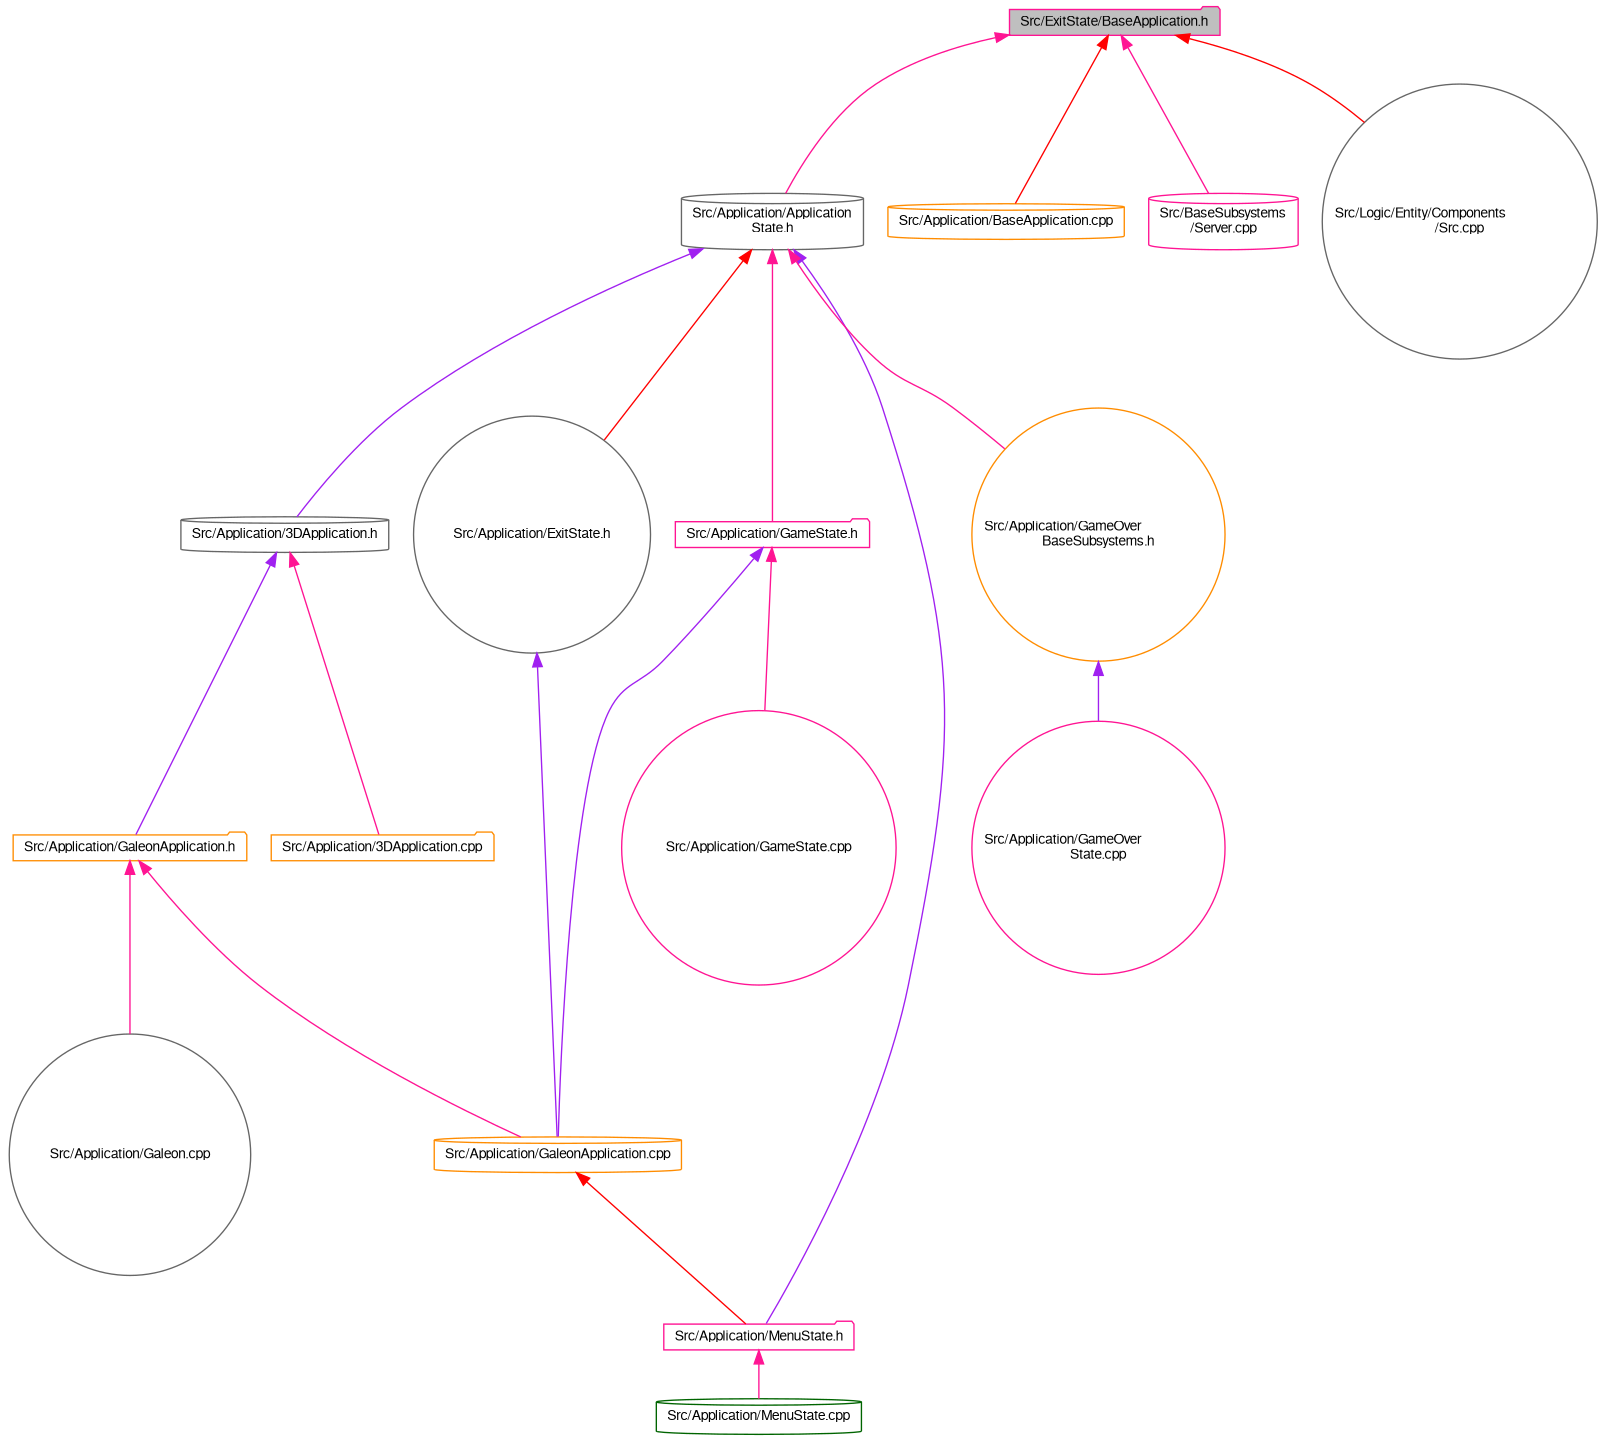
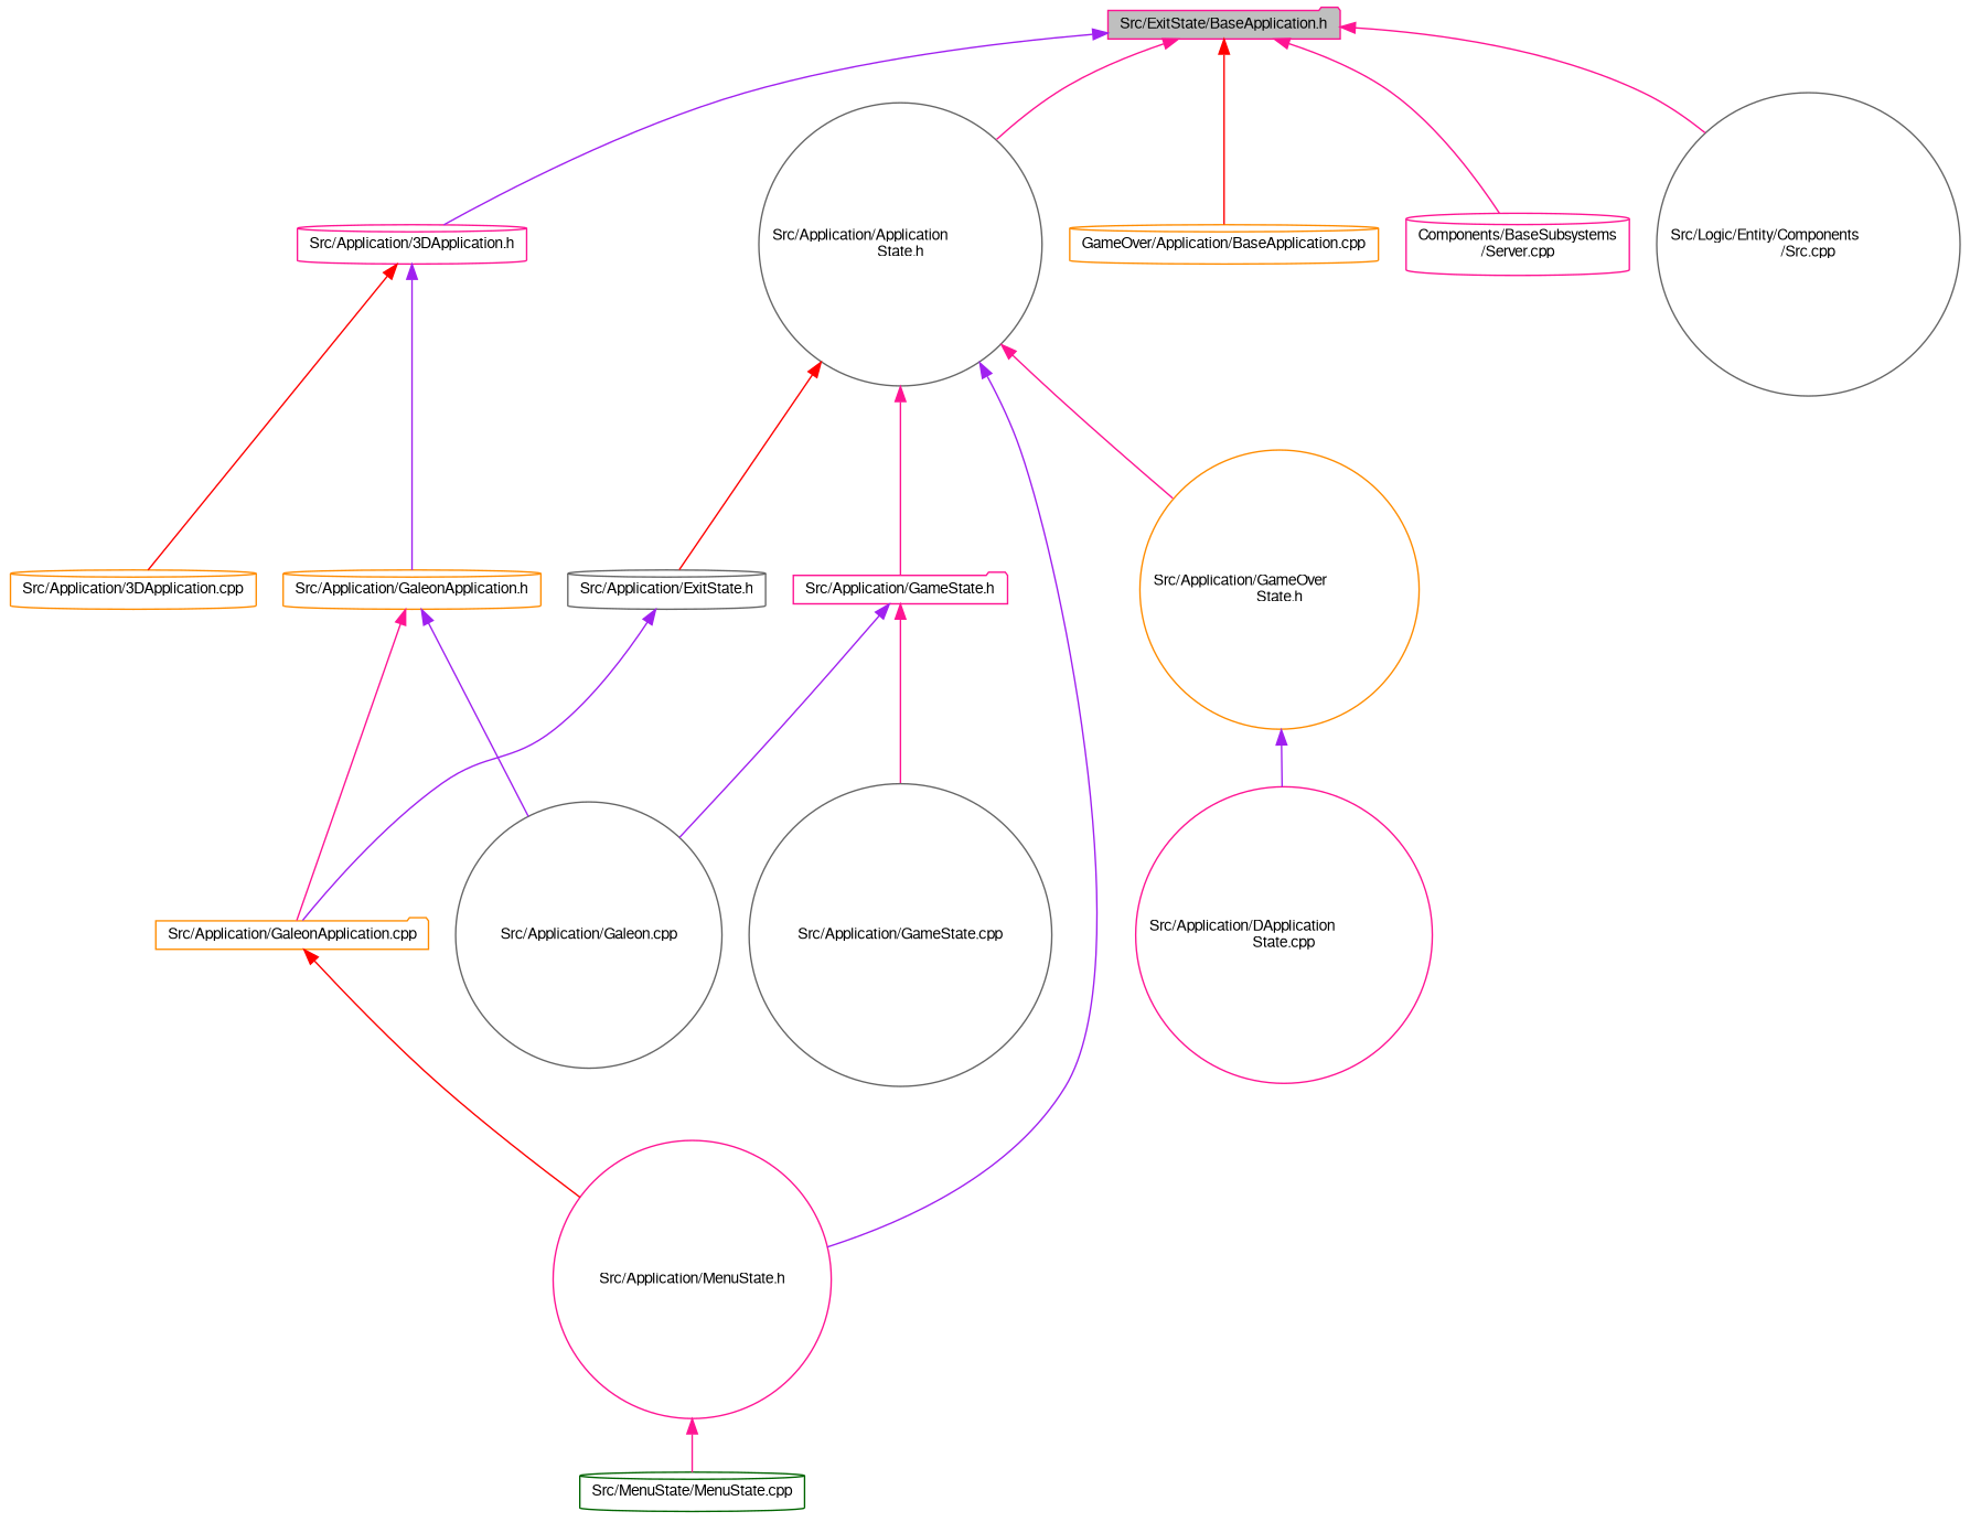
  digraph {
    node [color=gray40 fillcolor=white fontname=FreeSans fontsize=10 shape=cylinder style=filled]
    edge [color=deeppink dir=back fontname=FreeSans fontsize=10 labelfontname=FreeSans labelfontsize=10 style=solid]
    n1 [color=deeppink fillcolor=grey75 fontcolor=black height=0.2 label="Src/ExitState/BaseApplication.h" shape=folder width=0.4]
-   n2 [height=0.2 label="Src/Application/3DApplication.h" width=0.4]
-   n3 [height=0.2 label="Src/Application/Application\lState.h" width=0.4]
-   n4 [color=darkorange height=0.2 label="Src/Application/BaseApplication.cpp" width=0.4]
-   n5 [color=deeppink height=0.2 label="Src/BaseSubsystems\l/Server.cpp" width=0.4]
+   n2 [color=deeppink height=0.2 label="Src/Application/3DApplication.h" width=0.4]
+   n3 [height=0.2 label="Src/Application/Application\lState.h" shape=circle width=0.4]
+   n4 [color=darkorange height=0.2 label="GameOver/Application/BaseApplication.cpp" width=0.4]
+   n5 [color=deeppink height=0.2 label="Components/BaseSubsystems\l/Server.cpp" width=0.4]
    n6 [height=0.2 label="Src/Logic/Entity/Components\l/Src.cpp" shape=circle width=0.4]
-   n7 [color=darkorange height=0.2 label="Src/Application/3DApplication.cpp" shape=folder width=0.4]
-   n8 [color=darkorange height=0.2 label="Src/Application/GaleonApplication.h" shape=folder width=0.4]
-   n9 [height=0.2 label="Src/Application/ExitState.h" shape=circle width=0.4]
-   n10 [color=deeppink height=0.2 label="Src/Application/MenuState.h" shape=folder width=0.4]
+   n7 [color=darkorange height=0.2 label="Src/Application/3DApplication.cpp" width=0.4]
+   n8 [color=darkorange height=0.2 label="Src/Application/GaleonApplication.h" width=0.4]
+   n9 [height=0.2 label="Src/Application/ExitState.h" width=0.4]
+   n10 [color=deeppink height=0.2 label="Src/Application/MenuState.h" shape=circle width=0.4]
    n11 [color=deeppink height=0.2 label="Src/Application/GameState.h" shape=folder width=0.4]
-   n12 [color=darkorange height=0.2 label="Src/Application/GameOver\lBaseSubsystems.h" shape=circle width=0.4]
+   n12 [color=darkorange height=0.2 label="Src/Application/GameOver\lState.h" shape=circle width=0.4]
    n13 [height=0.2 label="Src/Application/Galeon.cpp" shape=circle width=0.4]
-   n14 [color=darkorange height=0.2 label="Src/Application/GaleonApplication.cpp" width=0.4]
-   n15 [color=darkgreen height=0.2 label="Src/Application/MenuState.cpp" width=0.4]
-   n16 [color=deeppink height=0.2 label="Src/Application/GameState.cpp" shape=circle width=0.4]
-   n17 [color=deeppink height=0.2 label="Src/Application/GameOver\lState.cpp" shape=circle width=0.4]
-   n3 -> n2 [color=purple]
+   n14 [color=darkorange height=0.2 label="Src/Application/GaleonApplication.cpp" shape=folder width=0.4]
+   n15 [color=darkgreen height=0.2 label="Src/MenuState/MenuState.cpp" width=0.4]
+   n16 [height=0.2 label="Src/Application/GameState.cpp" shape=circle width=0.4]
+   n17 [color=deeppink height=0.2 label="Src/Application/DApplication\lState.cpp" shape=circle width=0.4]
+   n1 -> n2 [color=purple]
    n1 -> n3
    n1 -> n4 [color=red]
    n1 -> n5
-   n1 -> n6 [color=red]
-   n2 -> n7
+   n1 -> n6
+   n2 -> n7 [color=red]
    n2 -> n8 [color=purple]
    n3 -> n9 [color=red]
    n3 -> n10 [color=purple]
    n3 -> n11
    n3 -> n12
-   n8 -> n13
+   n8 -> n13 [color=purple]
    n8 -> n14
    n9 -> n14 [color=purple]
    n10 -> n15
-   n11 -> n14 [color=purple]
+   n11 -> n13 [color=purple]
    n11 -> n16
    n12 -> n17 [color=purple]
    n14 -> n10 [color=red]
  }
